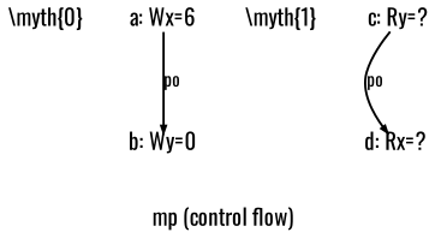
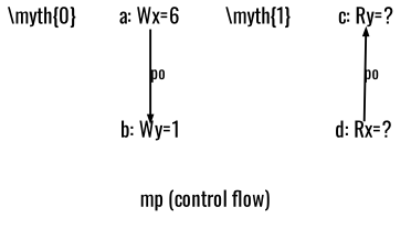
  digraph {
    fontname=Oswald
    fontsize=10
    label="mp (control flow)"
    splines=spline
    node [fixedsize=true fontname=Oswald fontsize=10 shape=none]
    edge [arrowsize=0.300000 fontname=Oswald fontsize=8]
    n1 [height=0.091875 label="\\myth{0}" width=0.455000]
    n2 [height=0.138889 label="a: Wx=6" width=0.486111]
-   n3 [height=0.138889 label="b: Wy=0" width=0.486111]
+   n3 [height=0.138889 label="b: Wy=1" width=0.486111]
    n4 [height=0.091875 label="\\myth{1}" width=0.455000]
    n5 [height=0.138889 label="c: Ry=?" width=0.486111]
    n6 [height=0.138889 label="d: Rx=?" width=0.486111]
    n2 -> n3 [label=po]
-   n5 -> n6 [label=po]
+   n6 -> n5 [label=po]
  }
